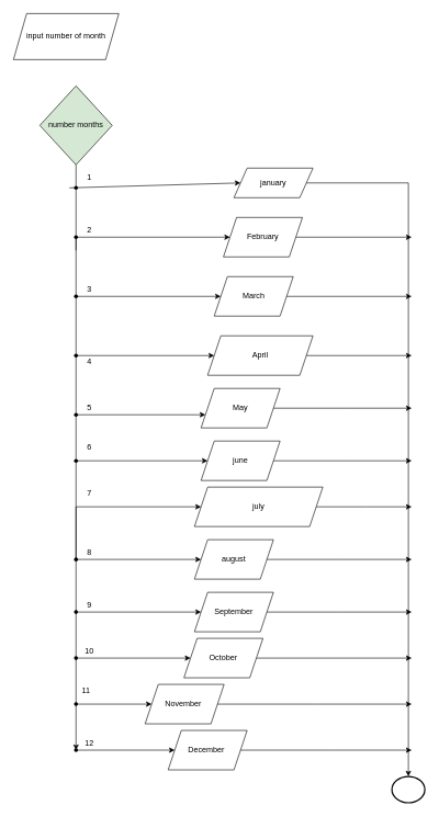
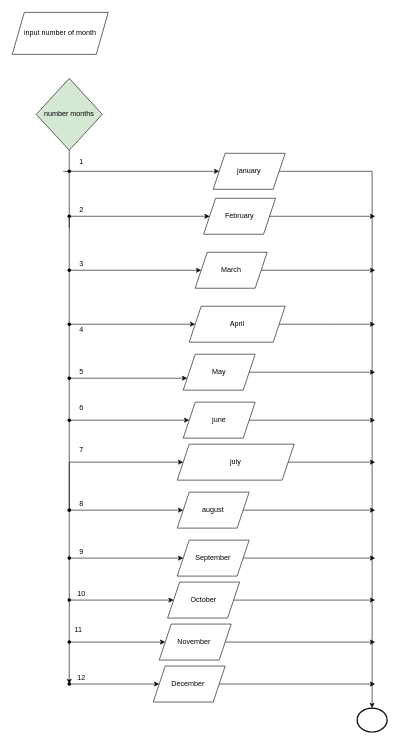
  <mxCell id="0" />
  <mxCell id="1" parent="0" />
  <mxCell id="2" value="input number of month" style="shape=parallelogram;perimeter=parallelogramPerimeter;whiteSpace=wrap;html=1;fixedSize=1;" vertex="1" parent="1"><mxGeometry x="20" y="20" width="160" height="70" as="geometry" /></mxCell>
  <mxCell id="3" style="edgeStyle=orthogonalEdgeStyle;rounded=0;html=1;startArrow=none;" edge="1" parent="1" source="56" target="72"><mxGeometry relative="1" as="geometry"><mxPoint x="115" y="1200" as="targetPoint" /><Array as="points" /></mxGeometry></mxCell>
  <mxCell id="4" value="number months" style="rhombus;whiteSpace=wrap;html=1;fillColor=#d5e8d4;" vertex="1" parent="1"><mxGeometry x="60" y="130" width="110" height="120" as="geometry" /></mxCell>
  <mxCell id="5" style="edgeStyle=orthogonalEdgeStyle;rounded=0;html=1;" edge="1" parent="1" source="6"><mxGeometry relative="1" as="geometry"><mxPoint x="625" y="360" as="targetPoint" /></mxGeometry></mxCell>
  <mxCell id="6" value="February" style="shape=parallelogram;perimeter=parallelogramPerimeter;whiteSpace=wrap;html=1;fixedSize=1;" vertex="1" parent="1"><mxGeometry x="339" y="330" width="120" height="60" as="geometry" /></mxCell>
  <mxCell id="7" style="edgeStyle=orthogonalEdgeStyle;rounded=0;html=1;" edge="1" parent="1" source="8"><mxGeometry relative="1" as="geometry"><mxPoint x="625" y="620" as="targetPoint" /></mxGeometry></mxCell>
  <mxCell id="8" value="May" style="shape=parallelogram;perimeter=parallelogramPerimeter;whiteSpace=wrap;html=1;fixedSize=1;" vertex="1" parent="1"><mxGeometry x="305" y="590" width="120" height="60" as="geometry" /></mxCell>
  <mxCell id="9" style="edgeStyle=orthogonalEdgeStyle;rounded=0;html=1;" edge="1" parent="1" source="10"><mxGeometry relative="1" as="geometry"><mxPoint x="625" y="540" as="targetPoint" /></mxGeometry></mxCell>
  <mxCell id="10" value="April" style="shape=parallelogram;perimeter=parallelogramPerimeter;whiteSpace=wrap;html=1;fixedSize=1;" vertex="1" parent="1"><mxGeometry x="315" y="510" width="160" height="60" as="geometry" /></mxCell>
  <mxCell id="11" style="edgeStyle=orthogonalEdgeStyle;rounded=0;html=1;" edge="1" parent="1" source="12"><mxGeometry relative="1" as="geometry"><mxPoint x="625" y="450" as="targetPoint" /></mxGeometry></mxCell>
  <mxCell id="12" value="March" style="shape=parallelogram;perimeter=parallelogramPerimeter;whiteSpace=wrap;html=1;fixedSize=1;" vertex="1" parent="1"><mxGeometry x="325" y="420" width="120" height="60" as="geometry" /></mxCell>
  <mxCell id="13" style="edgeStyle=orthogonalEdgeStyle;rounded=0;html=1;" edge="1" parent="1" source="14" target="74"><mxGeometry relative="1" as="geometry"><mxPoint x="665" y="892" as="targetPoint" /></mxGeometry></mxCell>
- <mxCell id="14" value="january" style="shape=parallelogram;perimeter=parallelogramPerimeter;whiteSpace=wrap;html=1;fixedSize=1;" vertex="1" parent="1"><mxGeometry x="355" y="255" width="120" height="45" as="geometry" /></mxCell>
+ <mxCell id="14" value="january" style="shape=parallelogram;perimeter=parallelogramPerimeter;whiteSpace=wrap;html=1;fixedSize=1;" vertex="1" parent="1"><mxGeometry x="355" y="255" width="120" height="60" as="geometry" /></mxCell>
  <mxCell id="15" value="" style="ellipse;whiteSpace=wrap;html=1;" vertex="1" parent="1"><mxGeometry x="95" y="270" width="20" as="geometry" /></mxCell>
  <mxCell id="16" style="edgeStyle=orthogonalEdgeStyle;rounded=0;html=1;entryX=0;entryY=0.5;entryDx=0;entryDy=0;" edge="1" parent="1" source="17" target="14"><mxGeometry relative="1" as="geometry" /></mxCell>
  <mxCell id="17" value="" style="ellipse;whiteSpace=wrap;html=1;" vertex="1" parent="1"><mxGeometry x="105" y="280" height="10" as="geometry" /></mxCell>
  <mxCell id="18" value="1" style="text;html=1;align=center;verticalAlign=middle;resizable=0;points=[];autosize=1;strokeColor=none;fillColor=none;" vertex="1" parent="1"><mxGeometry x="125" y="260" width="20" height="20" as="geometry" /></mxCell>
  <mxCell id="19" style="edgeStyle=orthogonalEdgeStyle;rounded=0;html=1;" edge="1" parent="1" source="20" target="6"><mxGeometry relative="1" as="geometry"><Array as="points"><mxPoint x="115" y="360" /></Array></mxGeometry></mxCell>
  <mxCell id="20" value="" style="ellipse;whiteSpace=wrap;html=1;" vertex="1" parent="1"><mxGeometry x="115" y="380" height="20" as="geometry" /></mxCell>
  <mxCell id="21" value="" style="ellipse;whiteSpace=wrap;html=1;aspect=fixed;" vertex="1" parent="1"><mxGeometry x="115" y="505" as="geometry" /></mxCell>
  <mxCell id="22" value="3" style="text;html=1;align=center;verticalAlign=middle;resizable=0;points=[];autosize=1;strokeColor=none;fillColor=none;" vertex="1" parent="1"><mxGeometry x="125" y="430" width="20" height="20" as="geometry" /></mxCell>
  <mxCell id="23" value="2" style="text;html=1;align=center;verticalAlign=middle;resizable=0;points=[];autosize=1;strokeColor=none;fillColor=none;" vertex="1" parent="1"><mxGeometry x="125" y="340" width="20" height="20" as="geometry" /></mxCell>
  <mxCell id="24" style="edgeStyle=orthogonalEdgeStyle;rounded=0;html=1;entryX=0;entryY=0.5;entryDx=0;entryDy=0;" edge="1" parent="1" source="25" target="10"><mxGeometry relative="1" as="geometry"><Array as="points"><mxPoint x="115" y="540" /></Array></mxGeometry></mxCell>
  <mxCell id="25" value="" style="shape=waypoint;sketch=0;size=6;pointerEvents=1;points=[];fillColor=none;resizable=0;rotatable=0;perimeter=centerPerimeter;snapToPoint=1;" vertex="1" parent="1"><mxGeometry x="95" y="520" width="40" height="40" as="geometry" /></mxCell>
  <mxCell id="26" value="4" style="text;html=1;align=center;verticalAlign=middle;resizable=0;points=[];autosize=1;strokeColor=none;fillColor=none;" vertex="1" parent="1"><mxGeometry x="125" y="540" width="20" height="20" as="geometry" /></mxCell>
  <mxCell id="27" style="edgeStyle=orthogonalEdgeStyle;rounded=0;html=1;entryX=0;entryY=0.5;entryDx=0;entryDy=0;" edge="1" parent="1" source="28" target="12"><mxGeometry relative="1" as="geometry"><Array as="points"><mxPoint x="335" y="450" /></Array></mxGeometry></mxCell>
  <mxCell id="28" value="" style="shape=waypoint;sketch=0;size=6;pointerEvents=1;points=[];fillColor=none;resizable=0;rotatable=0;perimeter=centerPerimeter;snapToPoint=1;" vertex="1" parent="1"><mxGeometry x="95" y="430" width="40" height="40" as="geometry" /></mxCell>
  <mxCell id="29" value="" style="edgeStyle=orthogonalEdgeStyle;rounded=0;html=1;endArrow=none;startArrow=none;" edge="1" parent="1" source="30" target="28"><mxGeometry relative="1" as="geometry"><mxPoint x="100" y="992" as="targetPoint" /><mxPoint x="115" y="250" as="sourcePoint" /><Array as="points" /></mxGeometry></mxCell>
  <mxCell id="30" value="" style="shape=waypoint;sketch=0;size=6;pointerEvents=1;points=[];fillColor=none;resizable=0;rotatable=0;perimeter=centerPerimeter;snapToPoint=1;" vertex="1" parent="1"><mxGeometry x="95" y="340" width="40" height="40" as="geometry" /></mxCell>
  <mxCell id="31" value="" style="edgeStyle=orthogonalEdgeStyle;rounded=0;html=1;endArrow=none;" edge="1" parent="1" source="4" target="30"><mxGeometry relative="1" as="geometry"><mxPoint x="115" y="505" as="targetPoint" /><mxPoint x="115" y="250" as="sourcePoint" /><Array as="points" /></mxGeometry></mxCell>
  <mxCell id="32" value="" style="shape=waypoint;sketch=0;size=6;pointerEvents=1;points=[];fillColor=none;resizable=0;rotatable=0;perimeter=centerPerimeter;snapToPoint=1;" vertex="1" parent="1"><mxGeometry x="95" y="265" width="40" height="40" as="geometry" /></mxCell>
  <mxCell id="33" style="edgeStyle=orthogonalEdgeStyle;rounded=0;html=1;" edge="1" parent="1" source="34" target="8"><mxGeometry relative="1" as="geometry"><Array as="points"><mxPoint x="115" y="630" /></Array></mxGeometry></mxCell>
  <mxCell id="34" value="" style="shape=waypoint;sketch=0;size=6;pointerEvents=1;points=[];fillColor=none;resizable=0;rotatable=0;perimeter=centerPerimeter;snapToPoint=1;" vertex="1" parent="1"><mxGeometry x="95" y="610" width="40" height="40" as="geometry" /></mxCell>
  <mxCell id="35" value="" style="edgeStyle=orthogonalEdgeStyle;rounded=0;html=1;startArrow=none;endArrow=none;" edge="1" parent="1" source="28" target="34"><mxGeometry relative="1" as="geometry"><mxPoint x="100" y="992" as="targetPoint" /><mxPoint x="115" y="505" as="sourcePoint" /><Array as="points"><mxPoint x="115" y="620" /><mxPoint x="115" y="620" /></Array></mxGeometry></mxCell>
  <mxCell id="36" value="5" style="text;html=1;align=center;verticalAlign=middle;resizable=0;points=[];autosize=1;strokeColor=none;fillColor=none;" vertex="1" parent="1"><mxGeometry x="125" y="610" width="20" height="20" as="geometry" /></mxCell>
  <mxCell id="37" style="edgeStyle=orthogonalEdgeStyle;rounded=0;html=1;" edge="1" parent="1" source="38"><mxGeometry relative="1" as="geometry"><mxPoint x="625" y="700" as="targetPoint" /></mxGeometry></mxCell>
  <mxCell id="38" value="june" style="shape=parallelogram;perimeter=parallelogramPerimeter;whiteSpace=wrap;html=1;fixedSize=1;" vertex="1" parent="1"><mxGeometry x="305" y="670" width="120" height="60" as="geometry" /></mxCell>
  <mxCell id="39" style="edgeStyle=orthogonalEdgeStyle;rounded=0;html=1;" edge="1" parent="1" source="40"><mxGeometry relative="1" as="geometry"><mxPoint x="625" y="770" as="targetPoint" /></mxGeometry></mxCell>
  <mxCell id="40" value="july" style="shape=parallelogram;perimeter=parallelogramPerimeter;whiteSpace=wrap;html=1;fixedSize=1;" vertex="1" parent="1"><mxGeometry x="295" y="740" width="195" height="60" as="geometry" /></mxCell>
  <mxCell id="41" style="edgeStyle=orthogonalEdgeStyle;rounded=0;html=1;entryX=0;entryY=0.5;entryDx=0;entryDy=0;" edge="1" parent="1" source="47" target="40"><mxGeometry relative="1" as="geometry"><Array as="points"><mxPoint x="115" y="770" /></Array></mxGeometry></mxCell>
  <mxCell id="42" value="7" style="text;html=1;align=center;verticalAlign=middle;resizable=0;points=[];autosize=1;strokeColor=none;fillColor=none;" vertex="1" parent="1"><mxGeometry x="125" y="740" width="20" height="20" as="geometry" /></mxCell>
  <mxCell id="43" style="edgeStyle=orthogonalEdgeStyle;rounded=0;html=1;entryX=0;entryY=0.5;entryDx=0;entryDy=0;" edge="1" parent="1" source="44" target="38"><mxGeometry relative="1" as="geometry"><Array as="points"><mxPoint x="115" y="700" /></Array></mxGeometry></mxCell>
  <mxCell id="44" value="" style="shape=waypoint;sketch=0;size=6;pointerEvents=1;points=[];fillColor=none;resizable=0;rotatable=0;perimeter=centerPerimeter;snapToPoint=1;" vertex="1" parent="1"><mxGeometry x="95" y="680" width="40" height="40" as="geometry" /></mxCell>
  <mxCell id="45" value="" style="edgeStyle=orthogonalEdgeStyle;rounded=0;html=1;startArrow=none;endArrow=none;" edge="1" parent="1" source="34" target="44"><mxGeometry relative="1" as="geometry"><mxPoint x="115" y="1100" as="targetPoint" /><mxPoint x="115" y="740" as="sourcePoint" /><Array as="points" /></mxGeometry></mxCell>
  <mxCell id="46" style="edgeStyle=orthogonalEdgeStyle;rounded=0;html=1;" edge="1" parent="1" source="47" target="51"><mxGeometry relative="1" as="geometry" /></mxCell>
  <mxCell id="47" value="" style="shape=waypoint;sketch=0;size=6;pointerEvents=1;points=[];fillColor=none;resizable=0;rotatable=0;perimeter=centerPerimeter;snapToPoint=1;" vertex="1" parent="1"><mxGeometry x="95" y="830" width="40" height="40" as="geometry" /></mxCell>
  <mxCell id="48" value="" style="edgeStyle=orthogonalEdgeStyle;rounded=0;html=1;startArrow=none;endArrow=none;" edge="1" parent="1" source="44" target="47"><mxGeometry relative="1" as="geometry"><mxPoint x="115" y="1100" as="targetPoint" /><mxPoint x="115" y="840" as="sourcePoint" /><Array as="points" /></mxGeometry></mxCell>
  <mxCell id="49" value="6" style="text;html=1;align=center;verticalAlign=middle;resizable=0;points=[];autosize=1;strokeColor=none;fillColor=none;" vertex="1" parent="1"><mxGeometry x="125" y="670" width="20" height="20" as="geometry" /></mxCell>
  <mxCell id="50" style="edgeStyle=orthogonalEdgeStyle;rounded=0;html=1;" edge="1" parent="1" source="51"><mxGeometry relative="1" as="geometry"><mxPoint x="625" y="850" as="targetPoint" /></mxGeometry></mxCell>
  <mxCell id="51" value="august" style="shape=parallelogram;perimeter=parallelogramPerimeter;whiteSpace=wrap;html=1;fixedSize=1;" vertex="1" parent="1"><mxGeometry x="295" y="820" width="120" height="60" as="geometry" /></mxCell>
  <mxCell id="52" value="8" style="text;html=1;align=center;verticalAlign=middle;resizable=0;points=[];autosize=1;strokeColor=none;fillColor=none;" vertex="1" parent="1"><mxGeometry x="125" y="830" width="20" height="20" as="geometry" /></mxCell>
  <mxCell id="53" style="edgeStyle=orthogonalEdgeStyle;rounded=0;html=1;" edge="1" parent="1" source="54"><mxGeometry relative="1" as="geometry"><mxPoint x="625" y="930" as="targetPoint" /></mxGeometry></mxCell>
  <mxCell id="54" value="September" style="shape=parallelogram;perimeter=parallelogramPerimeter;whiteSpace=wrap;html=1;fixedSize=1;" vertex="1" parent="1"><mxGeometry x="295" y="900" width="120" height="60" as="geometry" /></mxCell>
  <mxCell id="55" style="edgeStyle=orthogonalEdgeStyle;rounded=0;html=1;" edge="1" parent="1" source="56" target="54"><mxGeometry relative="1" as="geometry" /></mxCell>
  <mxCell id="56" value="" style="shape=waypoint;sketch=0;size=6;pointerEvents=1;points=[];fillColor=none;resizable=0;rotatable=0;perimeter=centerPerimeter;snapToPoint=1;" vertex="1" parent="1"><mxGeometry x="95" y="910" width="40" height="40" as="geometry" /></mxCell>
  <mxCell id="57" value="" style="edgeStyle=orthogonalEdgeStyle;rounded=0;html=1;startArrow=none;endArrow=none;" edge="1" parent="1" source="47" target="56"><mxGeometry relative="1" as="geometry"><mxPoint x="115" y="1100" as="targetPoint" /><mxPoint x="115" y="850" as="sourcePoint" /><Array as="points" /></mxGeometry></mxCell>
  <mxCell id="58" value="9" style="text;html=1;align=center;verticalAlign=middle;resizable=0;points=[];autosize=1;strokeColor=none;fillColor=none;" vertex="1" parent="1"><mxGeometry x="125" y="910" width="20" height="20" as="geometry" /></mxCell>
  <mxCell id="59" style="edgeStyle=orthogonalEdgeStyle;rounded=0;html=1;" edge="1" parent="1" source="60"><mxGeometry relative="1" as="geometry"><mxPoint x="625" y="1000" as="targetPoint" /><Array as="points"><mxPoint x="605" y="1000" /><mxPoint x="605" y="1000" /></Array></mxGeometry></mxCell>
  <mxCell id="60" value="October" style="shape=parallelogram;perimeter=parallelogramPerimeter;whiteSpace=wrap;html=1;fixedSize=1;" vertex="1" parent="1"><mxGeometry x="279" y="970" width="120" height="60" as="geometry" /></mxCell>
  <mxCell id="61" style="edgeStyle=orthogonalEdgeStyle;rounded=0;html=1;" edge="1" parent="1" source="62" target="60"><mxGeometry relative="1" as="geometry"><Array as="points"><mxPoint x="115" y="1000" /></Array></mxGeometry></mxCell>
  <mxCell id="62" value="" style="shape=waypoint;sketch=0;size=6;pointerEvents=1;points=[];fillColor=none;resizable=0;rotatable=0;perimeter=centerPerimeter;snapToPoint=1;" vertex="1" parent="1"><mxGeometry x="95" y="980" width="40" height="40" as="geometry" /></mxCell>
  <mxCell id="63" value="10" style="text;html=1;align=center;verticalAlign=middle;resizable=0;points=[];autosize=1;strokeColor=none;fillColor=none;" vertex="1" parent="1"><mxGeometry x="120" y="980" width="30" height="20" as="geometry" /></mxCell>
  <mxCell id="64" style="edgeStyle=orthogonalEdgeStyle;rounded=0;html=1;" edge="1" parent="1" source="65"><mxGeometry relative="1" as="geometry"><mxPoint x="625" y="1070" as="targetPoint" /></mxGeometry></mxCell>
- <mxCell id="65" value="November&amp;nbsp;" style="shape=parallelogram;perimeter=parallelogramPerimeter;whiteSpace=wrap;html=1;fixedSize=1;" vertex="1" parent="1"><mxGeometry x="220" y="1040" width="120" height="60" as="geometry" /></mxCell>
+ <mxCell id="65" value="November&amp;nbsp;" style="shape=parallelogram;perimeter=parallelogramPerimeter;whiteSpace=wrap;html=1;fixedSize=1;" vertex="1" parent="1"><mxGeometry x="265" y="1040" width="120" height="60" as="geometry" /></mxCell>
  <mxCell id="66" style="edgeStyle=orthogonalEdgeStyle;rounded=0;html=1;" edge="1" parent="1" source="67" target="65"><mxGeometry relative="1" as="geometry" /></mxCell>
  <mxCell id="67" value="" style="shape=waypoint;sketch=0;size=6;pointerEvents=1;points=[];fillColor=none;resizable=0;rotatable=0;perimeter=centerPerimeter;snapToPoint=1;" vertex="1" parent="1"><mxGeometry x="95" y="1050" width="40" height="40" as="geometry" /></mxCell>
  <mxCell id="68" value="11" style="text;html=1;align=center;verticalAlign=middle;resizable=0;points=[];autosize=1;strokeColor=none;fillColor=none;" vertex="1" parent="1"><mxGeometry x="115" y="1040" width="30" height="20" as="geometry" /></mxCell>
  <mxCell id="69" style="edgeStyle=orthogonalEdgeStyle;rounded=0;html=1;" edge="1" parent="1" source="70"><mxGeometry relative="1" as="geometry"><mxPoint x="625" y="1140" as="targetPoint" /></mxGeometry></mxCell>
  <mxCell id="70" value="December&amp;nbsp;" style="shape=parallelogram;perimeter=parallelogramPerimeter;whiteSpace=wrap;html=1;fixedSize=1;" vertex="1" parent="1"><mxGeometry x="255" y="1110" width="120" height="60" as="geometry" /></mxCell>
  <mxCell id="71" style="edgeStyle=orthogonalEdgeStyle;rounded=0;html=1;entryX=0;entryY=0.5;entryDx=0;entryDy=0;" edge="1" parent="1" source="72" target="70"><mxGeometry relative="1" as="geometry" /></mxCell>
  <mxCell id="72" value="" style="shape=waypoint;sketch=0;size=6;pointerEvents=1;points=[];fillColor=none;resizable=0;rotatable=0;perimeter=centerPerimeter;snapToPoint=1;" vertex="1" parent="1"><mxGeometry x="95" y="1120" width="40" height="40" as="geometry" /></mxCell>
  <mxCell id="73" value="12" style="text;html=1;align=center;verticalAlign=middle;resizable=0;points=[];autosize=1;strokeColor=none;fillColor=none;" vertex="1" parent="1"><mxGeometry x="120" y="1120" width="30" height="20" as="geometry" /></mxCell>
  <mxCell id="74" value="" style="strokeWidth=2;html=1;shape=mxgraph.flowchart.start_2;whiteSpace=wrap;" vertex="1" parent="1"><mxGeometry x="595" y="1180" width="50" height="40" as="geometry" /></mxCell>
